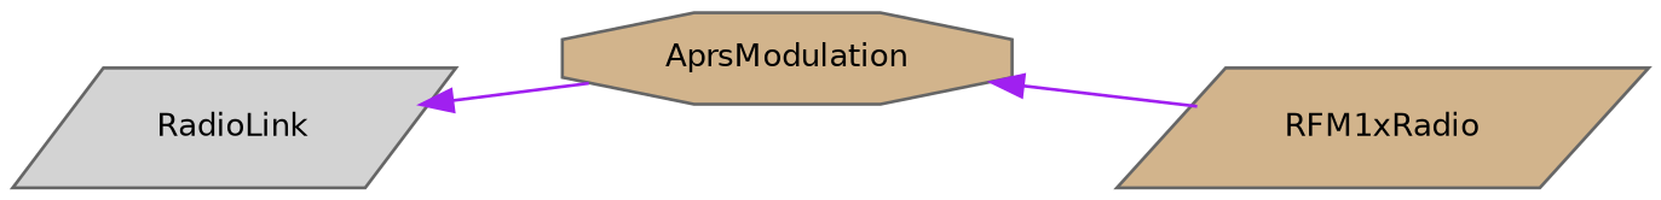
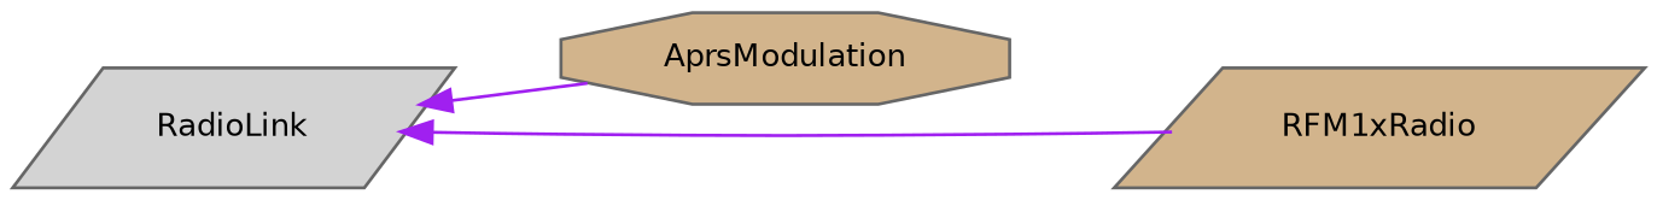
  digraph {
    rankdir=LR
    node [color=grey40 fillcolor=tan fontname=Helvetica fontsize=10 shape=parallelogram style=filled]
    edge [color=purple dir=back fontname=Helvetica fontsize=10 labelfontname=Helvetica labelfontsize=10 style=solid]
    n1 [fillcolor=lightgrey height=0.2 label=RadioLink width=0.4]
    n2 [height=0.2 label=AprsModulation shape=octagon width=0.4]
    n3 [height=0.2 label=RFM1xRadio width=0.4]
    n1 -> n2
-   n2 -> n3
+   n1 -> n3
  }
